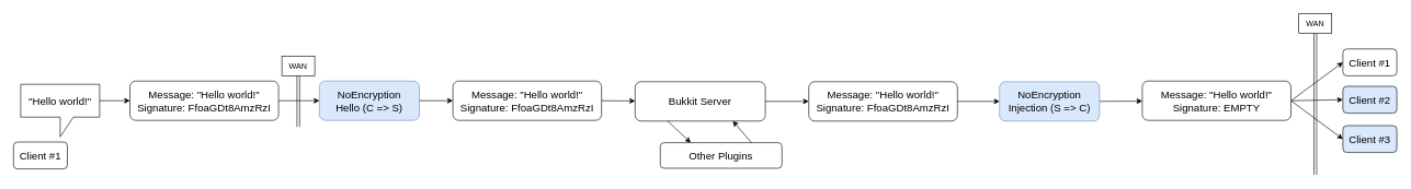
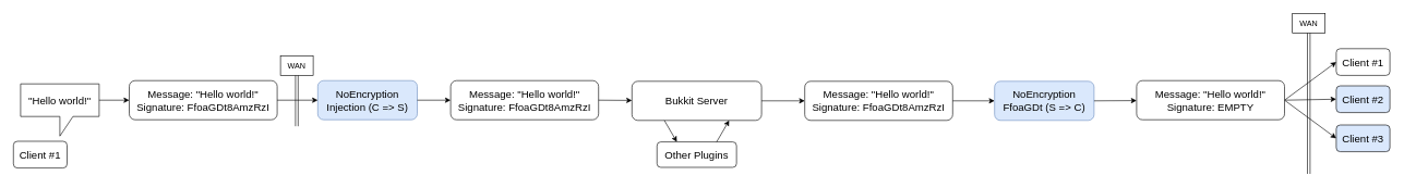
  <mxCell id="0" />
  <mxCell id="1" parent="0" />
  <mxCell id="2" value="Client #1" style="rounded=1;whiteSpace=wrap;html=1;fontSize=16;" parent="1" vertex="1"><mxGeometry x="2041" y="74" width="82" height="41" as="geometry" /></mxCell>
  <mxCell id="3" value="&lt;font style=&quot;font-size: 16px;&quot;&gt;Message: &quot;Hello world!&quot;&lt;br style=&quot;font-size: 16px;&quot;&gt;Signature: FfoaGDt8AmzRzI&lt;/font&gt;" style="rounded=1;whiteSpace=wrap;html=1;fontSize=16;" parent="1" vertex="1"><mxGeometry x="197" width="226" height="60" as="geometry" y="123" /></mxCell>
  <mxCell id="4" value="Bukkit Server" style="rounded=1;whiteSpace=wrap;html=1;fontSize=16;" parent="1" vertex="1"><mxGeometry x="965" y="124" width="198" height="60" as="geometry" /></mxCell>
  <mxCell id="5" value="&quot;Hello world!&quot;" style="shape=callout;whiteSpace=wrap;html=1;perimeter=calloutPerimeter;fontSize=16;" parent="1" vertex="1"><mxGeometry x="31" y="128" width="120" height="80" as="geometry" /></mxCell>
  <mxCell id="6" value="" style="endArrow=classic;html=1;rounded=0;exitX=0;exitY=0;exitDx=120;exitDy=25;exitPerimeter=0;entryX=0;entryY=0.5;entryDx=0;entryDy=0;" parent="1" source="5" target="3" edge="1"><mxGeometry width="50" height="50" relative="1" as="geometry"><mxPoint x="195" y="315" as="sourcePoint" /><mxPoint x="171" y="242" as="targetPoint" /></mxGeometry></mxCell>
- <mxCell id="7" value="Other Plugins" style="rounded=1;whiteSpace=wrap;html=1;fontSize=16;" parent="1" vertex="1"><mxGeometry x="1003.25" y="217" width="185" height="39" as="geometry" /></mxCell>
+ <mxCell id="7" value="Other Plugins" style="rounded=1;whiteSpace=wrap;html=1;fontSize=16;" parent="1" vertex="1"><mxGeometry x="1003.25" y="217" width="121.5" height="39" as="geometry" /></mxCell>
  <mxCell id="8" value="" style="endArrow=classic;html=1;rounded=0;entryX=0.25;entryY=0;entryDx=0;entryDy=0;exitX=0.25;exitY=1;exitDx=0;exitDy=0;" parent="1" source="4" target="7" edge="1"><mxGeometry width="50" height="50" relative="1" as="geometry"><mxPoint x="1033" y="378" as="sourcePoint" /><mxPoint x="1083" y="328" as="targetPoint" /></mxGeometry></mxCell>
  <mxCell id="9" value="" style="endArrow=classic;html=1;rounded=0;entryX=0.75;entryY=1;entryDx=0;entryDy=0;exitX=0.75;exitY=0;exitDx=0;exitDy=0;" parent="1" source="7" target="4" edge="1"><mxGeometry width="50" height="50" relative="1" as="geometry"><mxPoint x="1158" y="201" as="sourcePoint" /><mxPoint x="1039" y="239" as="targetPoint" /></mxGeometry></mxCell>
  <mxCell id="10" value="" style="endArrow=classic;html=1;rounded=0;exitX=1;exitY=0.5;exitDx=0;exitDy=0;entryX=0;entryY=0.5;entryDx=0;entryDy=0;" parent="1" source="4" target="11" edge="1"><mxGeometry width="50" height="50" relative="1" as="geometry"><mxPoint x="1184" y="191" as="sourcePoint" /><mxPoint x="1229" y="154" as="targetPoint" /></mxGeometry></mxCell>
  <mxCell id="11" value="&lt;font style=&quot;font-size: 16px;&quot;&gt;Message: &quot;Hello world!&quot;&lt;br style=&quot;font-size: 16px;&quot;&gt;Signature: FfoaGDt8AmzRzI&lt;/font&gt;" style="rounded=1;whiteSpace=wrap;html=1;fontSize=16;" parent="1" vertex="1"><mxGeometry x="1229" y="124" width="226" height="60" as="geometry" /></mxCell>
  <mxCell id="12" value="" style="endArrow=classic;html=1;rounded=0;entryX=0;entryY=0.5;entryDx=0;entryDy=0;exitX=1;exitY=0.5;exitDx=0;exitDy=0;" parent="1" source="29" target="2" edge="1"><mxGeometry width="50" height="50" relative="1" as="geometry"><mxPoint x="1962" y="153" as="sourcePoint" /><mxPoint x="2039" y="70.75" as="targetPoint" /></mxGeometry></mxCell>
  <mxCell id="13" value="" style="endArrow=classic;html=1;rounded=0;entryX=0;entryY=0.5;entryDx=0;entryDy=0;exitX=1;exitY=0.5;exitDx=0;exitDy=0;" parent="1" target="15" edge="1" source="29"><mxGeometry width="50" height="50" relative="1" as="geometry"><mxPoint x="1964" y="153" as="sourcePoint" /><mxPoint x="2039" y="152.75" as="targetPoint" /></mxGeometry></mxCell>
  <mxCell id="14" value="" style="endArrow=classic;html=1;rounded=0;entryX=0;entryY=0.5;entryDx=0;entryDy=0;exitX=1;exitY=0.5;exitDx=0;exitDy=0;" parent="1" source="29" target="16" edge="1"><mxGeometry width="50" height="50" relative="1" as="geometry"><mxPoint x="1962" y="153" as="sourcePoint" /><mxPoint x="2039" y="235.25" as="targetPoint" /></mxGeometry></mxCell>
  <mxCell id="15" value="Client #2" style="rounded=1;whiteSpace=wrap;html=1;fontSize=16;fillColor=#dae8fc;" parent="1" vertex="1"><mxGeometry x="2041" y="131" width="82" height="41" as="geometry" /></mxCell>
  <mxCell id="16" value="Client #3" style="rounded=1;whiteSpace=wrap;html=1;fontSize=16;fillColor=#dae8fc;" parent="1" vertex="1"><mxGeometry x="2041" y="191" width="82" height="41" as="geometry" /></mxCell>
  <mxCell id="17" value="Client #1" style="rounded=1;whiteSpace=wrap;html=1;fontSize=16;" parent="1" vertex="1"><mxGeometry x="20" y="216" width="82" height="41" as="geometry" /></mxCell>
  <mxCell id="18" value="WAN" style="rounded=0;whiteSpace=wrap;html=1;" parent="1" vertex="1"><mxGeometry x="428" y="85" width="50" height="30" as="geometry" /></mxCell>
  <mxCell id="19" value="" style="shape=link;html=1;rounded=0;" parent="1" source="18" edge="1"><mxGeometry width="100" relative="1" as="geometry"><mxPoint x="453.41" y="112" as="sourcePoint" /><mxPoint x="453" y="193" as="targetPoint" /></mxGeometry></mxCell>
  <mxCell id="20" value="WAN" style="rounded=0;whiteSpace=wrap;html=1;" parent="1" vertex="1"><mxGeometry x="1974" y="20" width="50" height="30" as="geometry" /></mxCell>
  <mxCell id="21" value="" style="shape=link;html=1;rounded=0;" parent="1" source="20" edge="1"><mxGeometry width="100" relative="1" as="geometry"><mxPoint x="1999.41" y="47" as="sourcePoint" /><mxPoint x="1999" y="266" as="targetPoint" /></mxGeometry></mxCell>
- <mxCell id="22" value="NoEncryption&lt;br&gt;Hello (C =&amp;gt; S)" style="rounded=1;whiteSpace=wrap;html=1;fontSize=16;fillColor=#dae8fc;strokeColor=#6c8ebf;" vertex="1" parent="1"><mxGeometry x="485" width="152" height="60" as="geometry" y="123" /></mxCell>
+ <mxCell id="22" value="NoEncryption&lt;br&gt;Injection (C =&amp;gt; S)" style="rounded=1;whiteSpace=wrap;html=1;fontSize=16;fillColor=#dae8fc;strokeColor=#6c8ebf;" vertex="1" parent="1"><mxGeometry x="485" width="152" height="60" as="geometry" y="123" /></mxCell>
  <mxCell id="23" value="" style="endArrow=classic;html=1;rounded=0;exitX=1;exitY=0.5;exitDx=0;exitDy=0;entryX=0;entryY=0.5;entryDx=0;entryDy=0;" edge="1" parent="1" source="3" target="22"><mxGeometry width="50" height="50" relative="1" as="geometry"><mxPoint x="364" y="351" as="sourcePoint" /><mxPoint x="414" y="301" as="targetPoint" /></mxGeometry></mxCell>
  <mxCell id="24" value="" style="endArrow=classic;html=1;rounded=0;exitX=1;exitY=0.5;exitDx=0;exitDy=0;entryX=0;entryY=0.5;entryDx=0;entryDy=0;" edge="1" parent="1" source="22" target="25"><mxGeometry width="50" height="50" relative="1" as="geometry"><mxPoint x="717.75" y="236.08" as="sourcePoint" /><mxPoint x="779.75" y="236.08" as="targetPoint" /></mxGeometry></mxCell>
  <mxCell id="25" value="&lt;font style=&quot;font-size: 16px;&quot;&gt;Message: &quot;Hello world!&quot;&lt;br style=&quot;font-size: 16px;&quot;&gt;Signature: FfoaGDt8AmzRzI&lt;/font&gt;" style="rounded=1;whiteSpace=wrap;html=1;fontSize=16;" vertex="1" parent="1"><mxGeometry x="688" width="226" height="60" as="geometry" y="123" /></mxCell>
  <mxCell id="26" value="" style="endArrow=classic;html=1;rounded=0;exitX=1;exitY=0.5;exitDx=0;exitDy=0;" edge="1" parent="1" source="25" target="4"><mxGeometry width="50" height="50" relative="1" as="geometry"><mxPoint x="755" y="338" as="sourcePoint" /><mxPoint x="805" y="288" as="targetPoint" /></mxGeometry></mxCell>
- <mxCell id="27" value="NoEncryption&lt;br&gt;Injection (S =&amp;gt; C)" style="rounded=1;whiteSpace=wrap;html=1;fontSize=16;fillColor=#dae8fc;strokeColor=#6c8ebf;" vertex="1" parent="1"><mxGeometry x="1519" y="124" width="152" height="60" as="geometry" /></mxCell>
+ <mxCell id="27" value="NoEncryption&lt;br&gt;FfoaGDt (S =&amp;gt; C)" style="rounded=1;whiteSpace=wrap;html=1;fontSize=16;fillColor=#dae8fc;strokeColor=#6c8ebf;" vertex="1" parent="1"><mxGeometry x="1519" y="124" width="152" height="60" as="geometry" /></mxCell>
  <mxCell id="28" value="" style="endArrow=classic;html=1;rounded=0;exitX=1;exitY=0.5;exitDx=0;exitDy=0;entryX=0;entryY=0.5;entryDx=0;entryDy=0;" edge="1" parent="1" source="11" target="27"><mxGeometry width="50" height="50" relative="1" as="geometry"><mxPoint x="1473" y="216" as="sourcePoint" /><mxPoint x="1539" y="216" as="targetPoint" /></mxGeometry></mxCell>
  <mxCell id="29" value="&lt;font style=&quot;font-size: 16px;&quot;&gt;Message: &quot;Hello world!&quot;&lt;br style=&quot;font-size: 16px;&quot;&gt;Signature: EMPTY&lt;/font&gt;" style="rounded=1;whiteSpace=wrap;html=1;fontSize=16;" vertex="1" parent="1"><mxGeometry x="1736" width="226" height="60" as="geometry" y="123" /></mxCell>
  <mxCell id="30" value="" style="endArrow=classic;html=1;rounded=0;exitX=1;exitY=0.5;exitDx=0;exitDy=0;" edge="1" parent="1" source="27" target="29"><mxGeometry width="50" height="50" relative="1" as="geometry"><mxPoint x="1699" y="262" as="sourcePoint" /><mxPoint x="1763" y="262" as="targetPoint" /></mxGeometry></mxCell>
